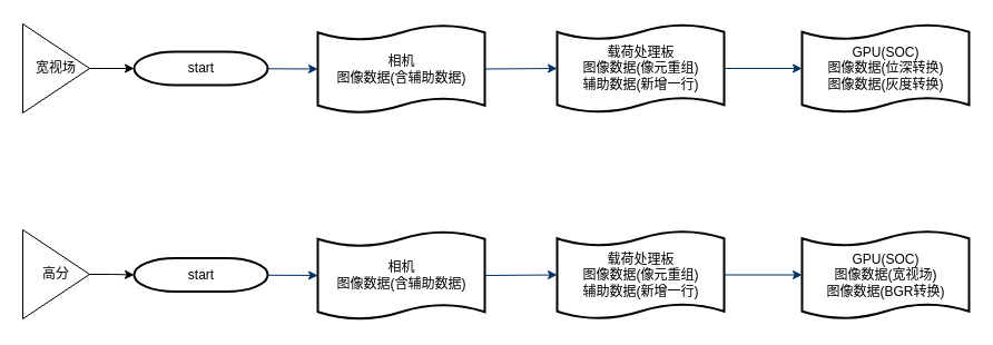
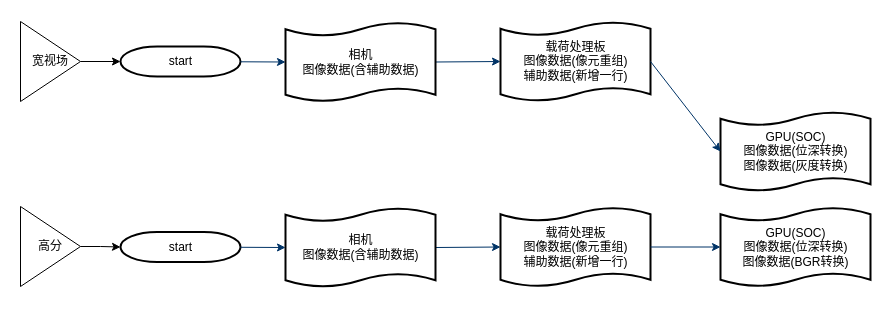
  <mxCell id="0" />
  <mxCell id="1" parent="0" />
  <mxCell id="2" value="start" style="shape=mxgraph.flowchart.terminator;strokeWidth=2;gradientColor=none;gradientDirection=north;fontStyle=0;html=1;" parent="1" vertex="1"><mxGeometry x="120" y="46" width="120" height="30" as="geometry" /></mxCell>
  <mxCell id="3" style="fontStyle=1;strokeColor=#003366;strokeWidth=1;html=1;entryX=0;entryY=0.5;entryDx=0;entryDy=0;entryPerimeter=0;" parent="1" source="2" target="5" edge="1"><mxGeometry relative="1" as="geometry"><mxPoint x="195.105" y="216" as="targetPoint" /></mxGeometry></mxCell>
  <mxCell id="4" style="fontStyle=1;strokeColor=#003366;strokeWidth=1;html=1;exitX=1;exitY=0.5;exitDx=0;exitDy=0;exitPerimeter=0;entryX=0;entryY=0.5;entryDx=0;entryDy=0;entryPerimeter=0;" parent="1" source="5" target="6" edge="1"><mxGeometry relative="1" as="geometry"><mxPoint x="323.895" y="216" as="sourcePoint" /><mxPoint x="495" y="61" as="targetPoint" /></mxGeometry></mxCell>
  <mxCell id="5" value="相机&lt;br&gt;图像数据(含辅助数据)" style="shape=mxgraph.flowchart.paper_tape;strokeWidth=2;gradientColor=none;gradientDirection=north;fontStyle=0;html=1;" parent="1" vertex="1"><mxGeometry x="285" y="21" width="150" height="81" as="geometry" /></mxCell>
  <mxCell id="6" value="载荷处理板&lt;br&gt;图像数据(像元重组)&lt;br&gt;辅助数据(新增一行)" style="shape=mxgraph.flowchart.paper_tape;strokeWidth=2;gradientColor=none;gradientDirection=north;fontStyle=0;html=1;" vertex="1" parent="1"><mxGeometry x="500" y="20.5" width="150" height="81" as="geometry" /></mxCell>
- <mxCell id="7" value="GPU(SOC)&lt;br&gt;图像数据(位深转换)&lt;br&gt;图像数据(灰度转换)" style="shape=mxgraph.flowchart.paper_tape;strokeWidth=2;gradientColor=none;gradientDirection=north;fontStyle=0;html=1;" vertex="1" parent="1"><mxGeometry x="720" y="20.5" width="150" height="81" as="geometry" /></mxCell>
+ <mxCell id="7" value="GPU(SOC)&lt;br&gt;图像数据(位深转换)&lt;br&gt;图像数据(灰度转换)" style="shape=mxgraph.flowchart.paper_tape;strokeWidth=2;gradientColor=none;gradientDirection=north;fontStyle=0;html=1;" vertex="1" parent="1"><mxGeometry x="720" y="110.5" width="150" height="81" as="geometry" /></mxCell>
  <mxCell id="8" style="fontStyle=1;strokeColor=#003366;strokeWidth=1;html=1;exitX=1;exitY=0.5;exitDx=0;exitDy=0;exitPerimeter=0;entryX=0;entryY=0.5;entryDx=0;entryDy=0;entryPerimeter=0;" edge="1" parent="1" target="7"><mxGeometry relative="1" as="geometry"><mxPoint x="650" y="61" as="sourcePoint" /><mxPoint x="715" y="61" as="targetPoint" /></mxGeometry></mxCell>
  <mxCell id="9" value="start" style="shape=mxgraph.flowchart.terminator;strokeWidth=2;gradientColor=none;gradientDirection=north;fontStyle=0;html=1;" vertex="1" parent="1"><mxGeometry x="120" y="231.5" width="120" height="30" as="geometry" /></mxCell>
  <mxCell id="10" style="fontStyle=1;strokeColor=#003366;strokeWidth=1;html=1;entryX=0;entryY=0.5;entryDx=0;entryDy=0;entryPerimeter=0;" edge="1" parent="1" source="9" target="12"><mxGeometry relative="1" as="geometry"><mxPoint x="195.105" y="401.5" as="targetPoint" /></mxGeometry></mxCell>
  <mxCell id="11" style="fontStyle=1;strokeColor=#003366;strokeWidth=1;html=1;exitX=1;exitY=0.5;exitDx=0;exitDy=0;exitPerimeter=0;entryX=0;entryY=0.5;entryDx=0;entryDy=0;entryPerimeter=0;" edge="1" parent="1" source="12" target="13"><mxGeometry relative="1" as="geometry"><mxPoint x="323.895" y="401.5" as="sourcePoint" /><mxPoint x="495" y="246.5" as="targetPoint" /></mxGeometry></mxCell>
  <mxCell id="12" value="相机&lt;br&gt;图像数据(含辅助数据)" style="shape=mxgraph.flowchart.paper_tape;strokeWidth=2;gradientColor=none;gradientDirection=north;fontStyle=0;html=1;" vertex="1" parent="1"><mxGeometry x="285" y="206.5" width="150" height="81" as="geometry" /></mxCell>
  <mxCell id="13" value="载荷处理板&lt;br&gt;图像数据(像元重组)&lt;br&gt;辅助数据(新增一行)" style="shape=mxgraph.flowchart.paper_tape;strokeWidth=2;gradientColor=none;gradientDirection=north;fontStyle=0;html=1;" vertex="1" parent="1"><mxGeometry x="500" y="206" width="150" height="81" as="geometry" /></mxCell>
- <mxCell id="14" value="GPU(SOC)&lt;br&gt;图像数据(宽视场)&lt;br&gt;图像数据(BGR转换)" style="shape=mxgraph.flowchart.paper_tape;strokeWidth=2;gradientColor=none;gradientDirection=north;fontStyle=0;html=1;" vertex="1" parent="1"><mxGeometry x="720" y="206" width="150" height="81" as="geometry" /></mxCell>
+ <mxCell id="14" value="GPU(SOC)&lt;br&gt;图像数据(位深转换)&lt;br&gt;图像数据(BGR转换)" style="shape=mxgraph.flowchart.paper_tape;strokeWidth=2;gradientColor=none;gradientDirection=north;fontStyle=0;html=1;" vertex="1" parent="1"><mxGeometry x="720" y="206" width="150" height="81" as="geometry" /></mxCell>
  <mxCell id="15" style="fontStyle=1;strokeColor=#003366;strokeWidth=1;html=1;exitX=1;exitY=0.5;exitDx=0;exitDy=0;exitPerimeter=0;entryX=0;entryY=0.5;entryDx=0;entryDy=0;entryPerimeter=0;" edge="1" parent="1" target="14"><mxGeometry relative="1" as="geometry"><mxPoint x="650" y="246.5" as="sourcePoint" /><mxPoint x="715" y="246.5" as="targetPoint" /></mxGeometry></mxCell>
  <mxCell id="16" value="" style="edgeStyle=orthogonalEdgeStyle;rounded=0;orthogonalLoop=1;jettySize=auto;html=1;" edge="1" parent="1" source="17" target="2"><mxGeometry relative="1" as="geometry" /></mxCell>
  <mxCell id="17" value="宽视场" style="triangle;whiteSpace=wrap;html=1;" vertex="1" parent="1"><mxGeometry x="20" y="21" width="60" height="80" as="geometry" /></mxCell>
  <mxCell id="18" value="" style="edgeStyle=orthogonalEdgeStyle;rounded=0;orthogonalLoop=1;jettySize=auto;html=1;" edge="1" parent="1" source="19" target="9"><mxGeometry relative="1" as="geometry" /></mxCell>
  <mxCell id="19" value="高分" style="triangle;whiteSpace=wrap;html=1;" vertex="1" parent="1"><mxGeometry x="20" y="206" width="60" height="80" as="geometry" /></mxCell>
